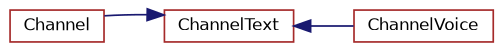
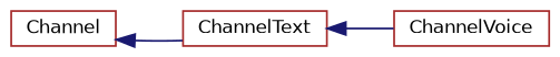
  digraph {
    rankdir=LR
    node [color=brown fillcolor=white fontname=Helvetica fontsize=10 shape=box style=filled]
    edge [color=midnightblue dir=back fontname=Helvetica fontsize=10 labelfontname=Helvetica labelfontsize=10 style=solid]
    n1 [height=0.2 label=Channel width=0.4]
    n2 [height=0.2 label=ChannelText width=0.4]
    n3 [height=0.2 label=ChannelVoice width=0.4]
-   n2 -> n1
+   n1 -> n2
    n2 -> n3
  }
